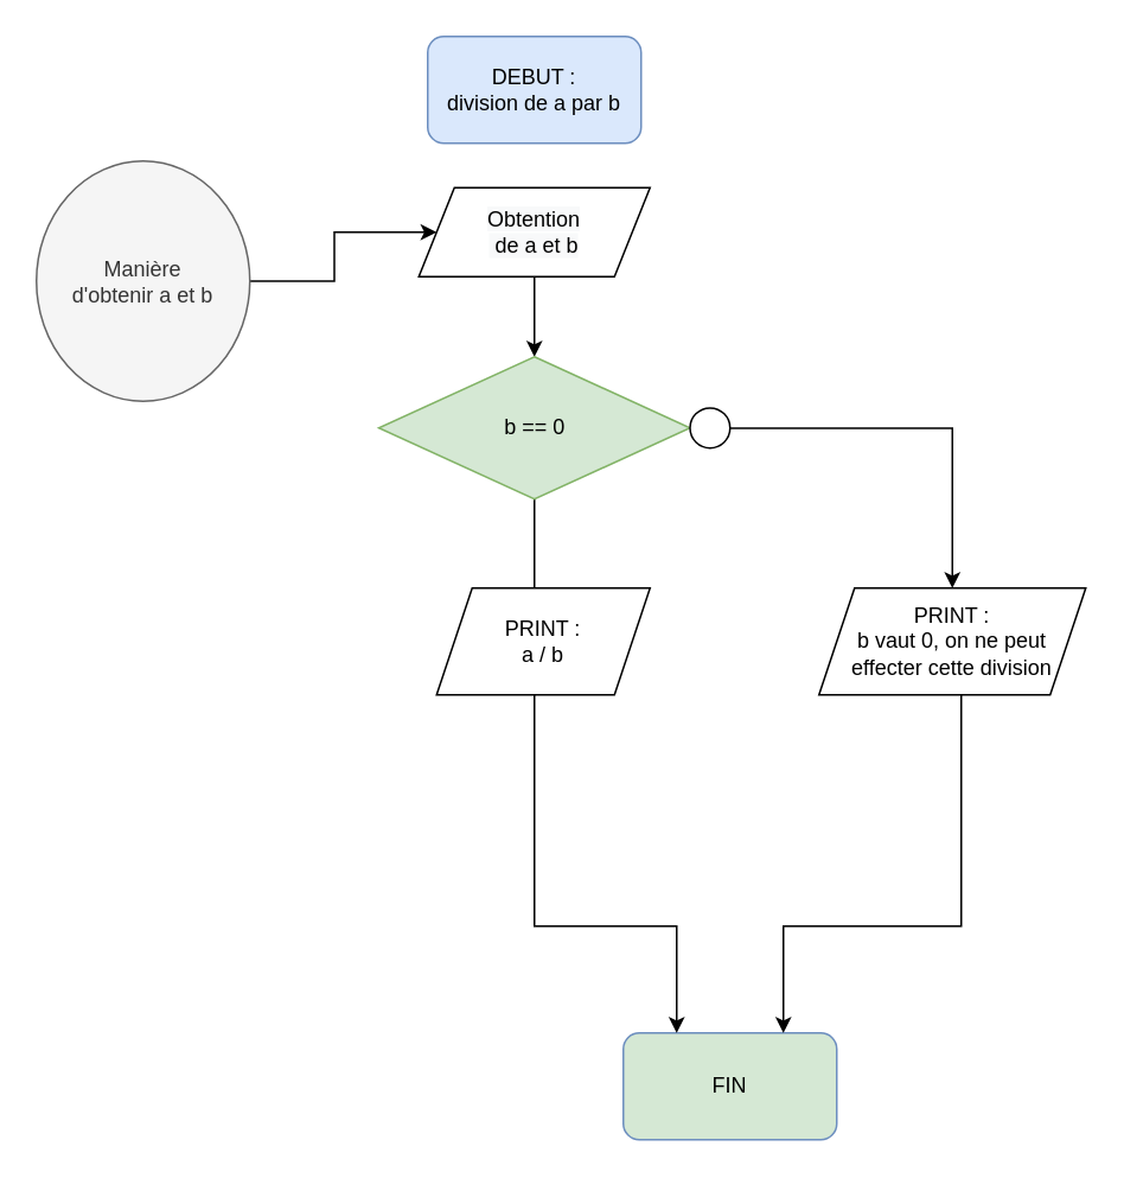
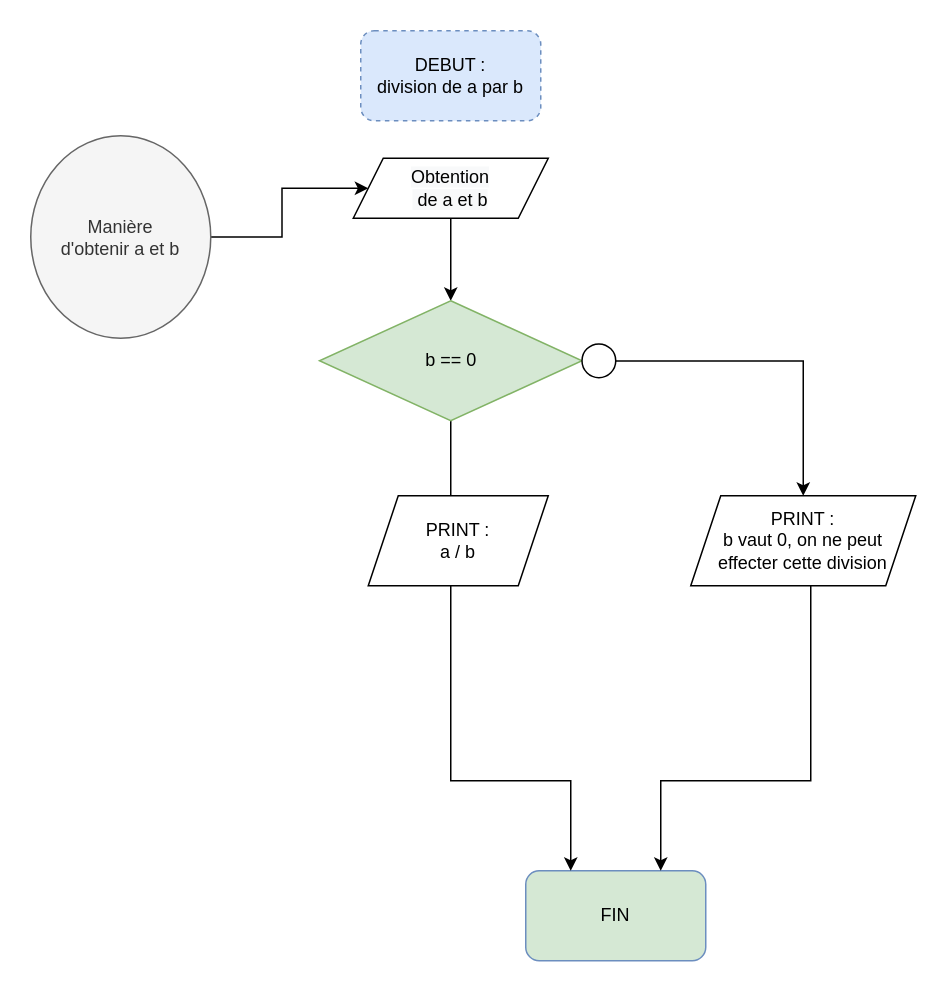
  <mxCell id="0" />
  <mxCell id="1" parent="0" />
- <mxCell id="2" value="DEBUT :&lt;br&gt;division de a par b" style="rounded=1;whiteSpace=wrap;html=1;fillColor=#dae8fc;strokeColor=#6c8ebf;" parent="1" vertex="1"><mxGeometry x="240" y="20" width="120" height="60" as="geometry" /></mxCell>
+ <mxCell id="2" value="DEBUT :&lt;br&gt;division de a par b" style="rounded=1;whiteSpace=wrap;html=1;fillColor=#dae8fc;strokeColor=#6c8ebf;dashed=1;" parent="1" vertex="1"><mxGeometry x="240" y="20" width="120" height="60" as="geometry" /></mxCell>
  <mxCell id="3" value="FIN" style="rounded=1;whiteSpace=wrap;html=1;fillColor=#d5e8d4;strokeColor=#6c8ebf;" parent="1" vertex="1"><mxGeometry x="350" y="580" width="120" height="60" as="geometry" /></mxCell>
  <mxCell id="4" style="edgeStyle=orthogonalEdgeStyle;rounded=0;orthogonalLoop=1;jettySize=auto;html=1;exitX=1;exitY=0.5;exitDx=0;exitDy=0;entryX=0;entryY=0.5;entryDx=0;entryDy=0;" edge="1" parent="1" source="5" target="7"><mxGeometry relative="1" as="geometry"><mxPoint x="240" y="130" as="targetPoint" /></mxGeometry></mxCell>
  <mxCell id="5" value="Manière &lt;br&gt;d'obtenir a et b" style="ellipse;whiteSpace=wrap;html=1;fillColor=#f5f5f5;strokeColor=#666666;fontColor=#333333;" vertex="1" parent="1"><mxGeometry x="20" y="90" width="120" height="135" as="geometry" /></mxCell>
  <mxCell id="6" style="edgeStyle=orthogonalEdgeStyle;rounded=0;orthogonalLoop=1;jettySize=auto;html=1;exitX=0.5;exitY=1;exitDx=0;exitDy=0;entryX=0.5;entryY=0;entryDx=0;entryDy=0;" edge="1" parent="1" source="7" target="9"><mxGeometry relative="1" as="geometry" /></mxCell>
- <mxCell id="7" value="&lt;span style=&quot;color: rgb(0 , 0 , 0) ; font-family: &amp;#34;helvetica&amp;#34; ; font-size: 12px ; font-style: normal ; font-weight: 400 ; letter-spacing: normal ; text-align: center ; text-indent: 0px ; text-transform: none ; word-spacing: 0px ; background-color: rgb(248 , 249 , 250) ; display: inline ; float: none&quot;&gt;Obtention&lt;br&gt;&amp;nbsp;de a et b&lt;/span&gt;" style="shape=parallelogram;perimeter=parallelogramPerimeter;whiteSpace=wrap;html=1;fixedSize=1;" vertex="1" parent="1"><mxGeometry x="235" y="105" width="130" height="50" as="geometry" /></mxCell>
+ <mxCell id="7" value="&lt;span style=&quot;color: rgb(0 , 0 , 0) ; font-family: &amp;#34;helvetica&amp;#34; ; font-size: 12px ; font-style: normal ; font-weight: 400 ; letter-spacing: normal ; text-align: center ; text-indent: 0px ; text-transform: none ; word-spacing: 0px ; background-color: rgb(248 , 249 , 250) ; display: inline ; float: none&quot;&gt;Obtention&lt;br&gt;&amp;nbsp;de a et b&lt;/span&gt;" style="shape=parallelogram;perimeter=parallelogramPerimeter;whiteSpace=wrap;html=1;fixedSize=1;" vertex="1" parent="1"><mxGeometry x="235" y="105" width="130" height="40" as="geometry" /></mxCell>
  <mxCell id="8" style="edgeStyle=orthogonalEdgeStyle;rounded=0;orthogonalLoop=1;jettySize=auto;html=1;entryX=0.5;entryY=0;entryDx=0;entryDy=0;" edge="1" parent="1" source="9"><mxGeometry relative="1" as="geometry"><mxPoint x="300" y="350" as="targetPoint" /></mxGeometry></mxCell>
  <mxCell id="9" value="b == 0" style="rhombus;whiteSpace=wrap;html=1;fillColor=#d5e8d4;strokeColor=#82b366;" vertex="1" parent="1"><mxGeometry x="212.5" y="200" width="175" height="80" as="geometry" /></mxCell>
  <mxCell id="10" style="edgeStyle=orthogonalEdgeStyle;rounded=0;orthogonalLoop=1;jettySize=auto;html=1;entryX=0.5;entryY=0;entryDx=0;entryDy=0;" edge="1" parent="1" source="11" target="15"><mxGeometry relative="1" as="geometry"><mxPoint x="610" y="330" as="targetPoint" /></mxGeometry></mxCell>
  <mxCell id="11" value="" style="ellipse;whiteSpace=wrap;html=1;aspect=fixed;" vertex="1" parent="1"><mxGeometry x="387.5" y="228.75" width="22.5" height="22.5" as="geometry" /></mxCell>
  <mxCell id="12" style="edgeStyle=orthogonalEdgeStyle;rounded=0;orthogonalLoop=1;jettySize=auto;html=1;entryX=0.25;entryY=0;entryDx=0;entryDy=0;" edge="1" parent="1" source="13" target="3"><mxGeometry relative="1" as="geometry"><Array as="points"><mxPoint x="300" y="520" /><mxPoint x="380" y="520" /></Array></mxGeometry></mxCell>
  <mxCell id="13" value="PRINT :&lt;br&gt;a / b" style="shape=parallelogram;perimeter=parallelogramPerimeter;whiteSpace=wrap;html=1;fixedSize=1;" vertex="1" parent="1"><mxGeometry x="245" y="330" width="120" height="60" as="geometry" /></mxCell>
  <mxCell id="14" style="edgeStyle=orthogonalEdgeStyle;rounded=0;orthogonalLoop=1;jettySize=auto;html=1;entryX=0.75;entryY=0;entryDx=0;entryDy=0;" edge="1" parent="1" source="15" target="3"><mxGeometry relative="1" as="geometry"><mxPoint x="610" y="530" as="targetPoint" /><Array as="points"><mxPoint x="540" y="520" /><mxPoint x="440" y="520" /></Array></mxGeometry></mxCell>
  <mxCell id="15" value="PRINT :&lt;br&gt;b vaut 0, on ne peut effecter cette division" style="shape=parallelogram;perimeter=parallelogramPerimeter;whiteSpace=wrap;html=1;fixedSize=1;" vertex="1" parent="1"><mxGeometry x="460" y="330" width="150" height="60" as="geometry" /></mxCell>
